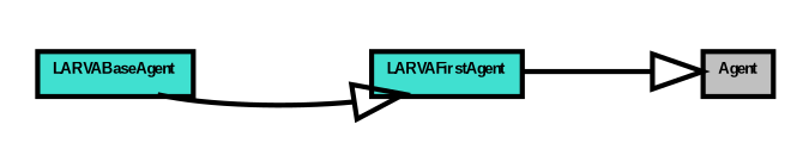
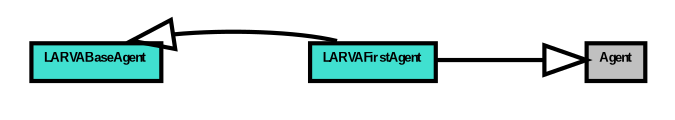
  digraph {
    rankdir=LR
    node [shape=plain]
    edge [arrowhead=onormal color=black penwidth=1]
    n1 [label=<<table border="0" cellborder="1" cellspacing="0"><tr><td bgcolor="Turquoise"><FONT face="Arial" POINT-SIZE="3"><b>LARVABaseAgent</b></FONT></td></tr> </table>>]
    n2 [label=<<table border="0" cellborder="1" cellspacing="0"><tr><td bgcolor="gray"><FONT face="Arial" POINT-SIZE="3"><b>Agent</b></FONT></td></tr> </table>>]
    n3 [label=<<table border="0" cellborder="1" cellspacing="0"><tr><td bgcolor="Turquoise"><FONT face="Arial" POINT-SIZE="3"><b>LARVAFirstAgent</b></FONT></td></tr> </table>>]
-   n1 -> n3
+   n3 -> n1
    n3 -> n2
  }
